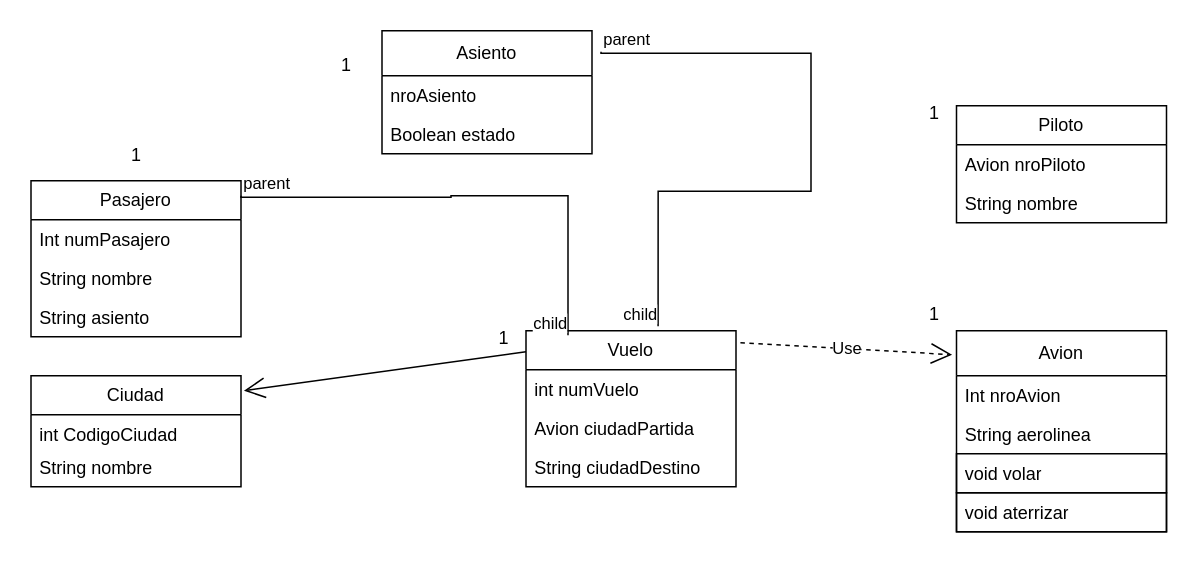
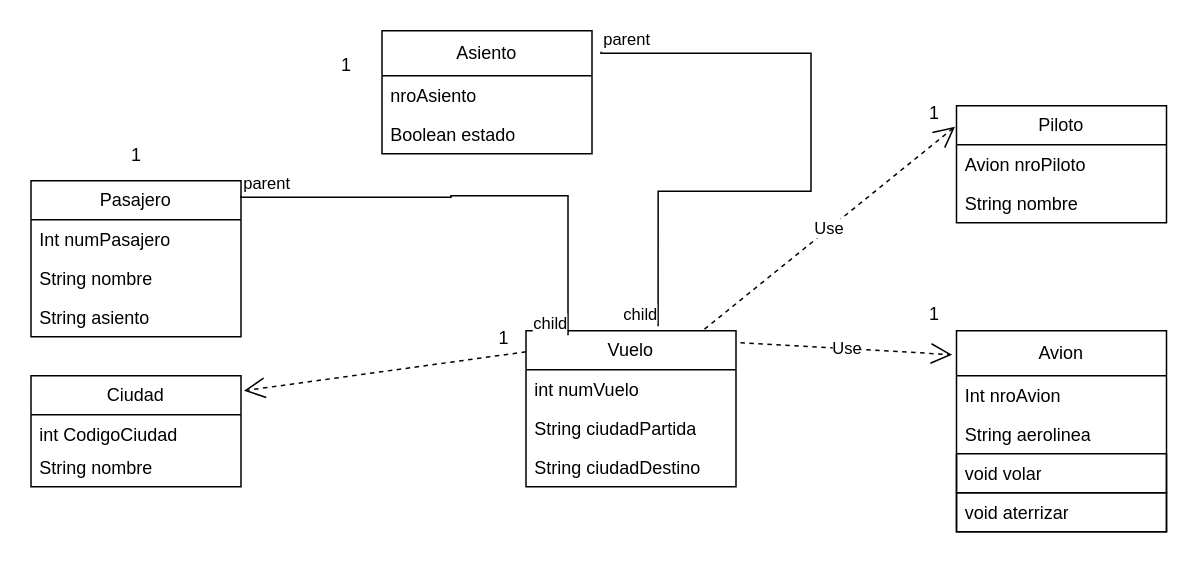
  <mxCell id="0" />
  <mxCell id="1" parent="0" />
  <mxCell id="2" value="Avion" style="swimlane;fontStyle=0;childLayout=stackLayout;horizontal=1;startSize=30;fillColor=none;horizontalStack=0;resizeParent=1;resizeParentMax=0;resizeLast=0;collapsible=1;marginBottom=0;whiteSpace=wrap;html=1;" vertex="1" parent="1"><mxGeometry x="637" y="220" width="140" height="134" as="geometry"><mxRectangle x="414" y="200" width="70" height="30" as="alternateBounds" /></mxGeometry></mxCell>
  <mxCell id="3" value="Int nroAvion" style="text;strokeColor=none;fillColor=none;align=left;verticalAlign=top;spacingLeft=4;spacingRight=4;overflow=hidden;rotatable=0;points=[[0,0.5],[1,0.5]];portConstraint=eastwest;whiteSpace=wrap;html=1;" vertex="1" parent="2"><mxGeometry y="30" width="140" height="26" as="geometry" /></mxCell>
  <mxCell id="4" value="String aerolinea" style="text;strokeColor=none;fillColor=none;align=left;verticalAlign=top;spacingLeft=4;spacingRight=4;overflow=hidden;rotatable=0;points=[[0,0.5],[1,0.5]];portConstraint=eastwest;whiteSpace=wrap;html=1;" vertex="1" parent="2"><mxGeometry y="56" width="140" height="26" as="geometry" /></mxCell>
  <mxCell id="5" value="void volar" style="text;strokeColor=default;fillColor=none;align=left;verticalAlign=top;spacingLeft=4;spacingRight=4;overflow=hidden;rotatable=0;points=[[0,0.5],[1,0.5]];portConstraint=eastwest;whiteSpace=wrap;html=1;" vertex="1" parent="2"><mxGeometry y="82" width="140" height="26" as="geometry" /></mxCell>
  <mxCell id="6" value="void aterrizar" style="text;strokeColor=default;fillColor=none;align=left;verticalAlign=top;spacingLeft=4;spacingRight=4;overflow=hidden;rotatable=0;points=[[0,0.5],[1,0.5]];portConstraint=eastwest;whiteSpace=wrap;html=1;" vertex="1" parent="2"><mxGeometry y="108" width="140" height="26" as="geometry" /></mxCell>
  <mxCell id="7" value="Vuelo" style="swimlane;fontStyle=0;childLayout=stackLayout;horizontal=1;startSize=26;fillColor=none;horizontalStack=0;resizeParent=1;resizeParentMax=0;resizeLast=0;collapsible=1;marginBottom=0;whiteSpace=wrap;html=1;" vertex="1" parent="1"><mxGeometry x="350" y="220" width="140" height="104" as="geometry"><mxRectangle x="680" y="50" width="70" height="30" as="alternateBounds" /></mxGeometry></mxCell>
  <mxCell id="8" value="int numVuelo" style="text;strokeColor=none;fillColor=none;align=left;verticalAlign=top;spacingLeft=4;spacingRight=4;overflow=hidden;rotatable=0;points=[[0,0.5],[1,0.5]];portConstraint=eastwest;whiteSpace=wrap;html=1;" vertex="1" parent="7"><mxGeometry y="26" width="140" height="26" as="geometry" /></mxCell>
- <mxCell id="9" value="Avion ciudadPartida" style="text;strokeColor=none;fillColor=none;align=left;verticalAlign=top;spacingLeft=4;spacingRight=4;overflow=hidden;rotatable=0;points=[[0,0.5],[1,0.5]];portConstraint=eastwest;whiteSpace=wrap;html=1;" vertex="1" parent="7"><mxGeometry y="52" width="140" height="26" as="geometry" /></mxCell>
+ <mxCell id="9" value="String ciudadPartida" style="text;strokeColor=none;fillColor=none;align=left;verticalAlign=top;spacingLeft=4;spacingRight=4;overflow=hidden;rotatable=0;points=[[0,0.5],[1,0.5]];portConstraint=eastwest;whiteSpace=wrap;html=1;" vertex="1" parent="7"><mxGeometry y="52" width="140" height="26" as="geometry" /></mxCell>
  <mxCell id="10" value="String ciudadDestino" style="text;strokeColor=none;fillColor=none;align=left;verticalAlign=top;spacingLeft=4;spacingRight=4;overflow=hidden;rotatable=0;points=[[0,0.5],[1,0.5]];portConstraint=eastwest;whiteSpace=wrap;html=1;" vertex="1" parent="7"><mxGeometry y="78" width="140" height="26" as="geometry" /></mxCell>
  <mxCell id="11" value="Ciudad" style="swimlane;fontStyle=0;childLayout=stackLayout;horizontal=1;startSize=26;fillColor=none;horizontalStack=0;resizeParent=1;resizeParentMax=0;resizeLast=0;collapsible=1;marginBottom=0;whiteSpace=wrap;html=1;" vertex="1" parent="1"><mxGeometry x="20" y="250" width="140" height="74" as="geometry"><mxRectangle x="590" y="50" width="80" height="30" as="alternateBounds" /></mxGeometry></mxCell>
  <mxCell id="12" value="int CodigoCiudad" style="text;strokeColor=none;fillColor=none;align=left;verticalAlign=top;spacingLeft=4;spacingRight=4;overflow=hidden;rotatable=0;points=[[0,0.5],[1,0.5]];portConstraint=eastwest;whiteSpace=wrap;html=1;" vertex="1" parent="11"><mxGeometry y="26" width="140" height="22" as="geometry" /></mxCell>
  <mxCell id="13" value="&lt;div&gt;String nombre&lt;/div&gt;&lt;div&gt;&lt;br&gt;&lt;/div&gt;" style="text;strokeColor=none;fillColor=none;align=left;verticalAlign=top;spacingLeft=4;spacingRight=4;overflow=hidden;rotatable=0;points=[[0,0.5],[1,0.5]];portConstraint=eastwest;whiteSpace=wrap;html=1;" vertex="1" parent="11"><mxGeometry y="48" width="140" height="26" as="geometry" /></mxCell>
  <mxCell id="14" value="Asiento" style="swimlane;fontStyle=0;childLayout=stackLayout;horizontal=1;startSize=30;fillColor=none;horizontalStack=0;resizeParent=1;resizeParentMax=0;resizeLast=0;collapsible=1;marginBottom=0;whiteSpace=wrap;html=1;" vertex="1" parent="1"><mxGeometry x="254" y="20" width="140" height="82" as="geometry"><mxRectangle x="680" y="100" width="80" height="30" as="alternateBounds" /></mxGeometry></mxCell>
  <mxCell id="15" value="nroAsiento" style="text;strokeColor=none;fillColor=none;align=left;verticalAlign=top;spacingLeft=4;spacingRight=4;overflow=hidden;rotatable=0;points=[[0,0.5],[1,0.5]];portConstraint=eastwest;whiteSpace=wrap;html=1;" vertex="1" parent="14"><mxGeometry y="30" width="140" height="26" as="geometry" /></mxCell>
  <mxCell id="16" value="Boolean estado" style="text;strokeColor=none;fillColor=none;align=left;verticalAlign=top;spacingLeft=4;spacingRight=4;overflow=hidden;rotatable=0;points=[[0,0.5],[1,0.5]];portConstraint=eastwest;whiteSpace=wrap;html=1;" vertex="1" parent="14"><mxGeometry y="56" width="140" height="26" as="geometry" /></mxCell>
  <mxCell id="17" value="Piloto" style="swimlane;fontStyle=0;childLayout=stackLayout;horizontal=1;startSize=26;fillColor=none;horizontalStack=0;resizeParent=1;resizeParentMax=0;resizeLast=0;collapsible=1;marginBottom=0;whiteSpace=wrap;html=1;" vertex="1" parent="1"><mxGeometry x="637" y="70" width="140" height="78" as="geometry"><mxRectangle x="590" y="100" width="70" height="30" as="alternateBounds" /></mxGeometry></mxCell>
  <mxCell id="18" value="Avion nroPiloto" style="text;strokeColor=none;fillColor=none;align=left;verticalAlign=top;spacingLeft=4;spacingRight=4;overflow=hidden;rotatable=0;points=[[0,0.5],[1,0.5]];portConstraint=eastwest;whiteSpace=wrap;html=1;" vertex="1" parent="17"><mxGeometry y="26" width="140" height="26" as="geometry" /></mxCell>
  <mxCell id="19" value="String nombre" style="text;strokeColor=none;fillColor=none;align=left;verticalAlign=top;spacingLeft=4;spacingRight=4;overflow=hidden;rotatable=0;points=[[0,0.5],[1,0.5]];portConstraint=eastwest;whiteSpace=wrap;html=1;" vertex="1" parent="17"><mxGeometry y="52" width="140" height="26" as="geometry" /></mxCell>
  <mxCell id="20" value="Pasajero" style="swimlane;fontStyle=0;childLayout=stackLayout;horizontal=1;startSize=26;fillColor=none;horizontalStack=0;resizeParent=1;resizeParentMax=0;resizeLast=0;collapsible=1;marginBottom=0;whiteSpace=wrap;html=1;" vertex="1" parent="1"><mxGeometry x="20" y="120" width="140" height="104" as="geometry"><mxRectangle x="170" y="80" width="90" height="30" as="alternateBounds" /></mxGeometry></mxCell>
  <mxCell id="21" value="" style="endArrow=none;html=1;edgeStyle=orthogonalEdgeStyle;rounded=0;entryX=0.2;entryY=0.029;entryDx=0;entryDy=0;entryPerimeter=0;" edge="1" parent="20" target="7"><mxGeometry relative="1" as="geometry"><mxPoint x="140" y="10" as="sourcePoint" /><mxPoint x="300" y="10" as="targetPoint" /><Array as="points"><mxPoint x="140" y="11" /><mxPoint x="280" y="11" /><mxPoint x="280" y="10" /><mxPoint x="358" y="10" /></Array></mxGeometry></mxCell>
  <mxCell id="22" value="parent" style="edgeLabel;resizable=0;html=1;align=left;verticalAlign=bottom;" connectable="0" vertex="1" parent="21"><mxGeometry x="-1" relative="1" as="geometry" /></mxCell>
  <mxCell id="23" value="child" style="edgeLabel;resizable=0;html=1;align=right;verticalAlign=bottom;" connectable="0" vertex="1" parent="21"><mxGeometry x="1" relative="1" as="geometry" /></mxCell>
  <mxCell id="24" value="Int numPasajero" style="text;strokeColor=none;fillColor=none;align=left;verticalAlign=top;spacingLeft=4;spacingRight=4;overflow=hidden;rotatable=0;points=[[0,0.5],[1,0.5]];portConstraint=eastwest;whiteSpace=wrap;html=1;" vertex="1" parent="20"><mxGeometry y="26" width="140" height="26" as="geometry" /></mxCell>
  <mxCell id="25" value="String nombre" style="text;strokeColor=none;fillColor=none;align=left;verticalAlign=top;spacingLeft=4;spacingRight=4;overflow=hidden;rotatable=0;points=[[0,0.5],[1,0.5]];portConstraint=eastwest;whiteSpace=wrap;html=1;" vertex="1" parent="20"><mxGeometry y="52" width="140" height="26" as="geometry" /></mxCell>
  <mxCell id="26" value="String asiento" style="text;strokeColor=none;fillColor=none;align=left;verticalAlign=top;spacingLeft=4;spacingRight=4;overflow=hidden;rotatable=0;points=[[0,0.5],[1,0.5]];portConstraint=eastwest;whiteSpace=wrap;html=1;" vertex="1" parent="20"><mxGeometry y="78" width="140" height="26" as="geometry" /></mxCell>
+ <mxCell id="27" value="Use" style="endArrow=open;endSize=12;dashed=1;html=1;rounded=0;exitX=0.85;exitY=-0.01;exitDx=0;exitDy=0;exitPerimeter=0;entryX=-0.007;entryY=0.179;entryDx=0;entryDy=0;entryPerimeter=0;" edge="1" parent="1" source="7" target="17"><mxGeometry width="160" relative="1" as="geometry"><mxPoint x="350" y="220" as="sourcePoint" /><mxPoint x="490" y="70" as="targetPoint" /></mxGeometry></mxCell>
  <mxCell id="28" value="Use" style="endArrow=open;endSize=12;dashed=1;html=1;rounded=0;entryX=-0.021;entryY=0.119;entryDx=0;entryDy=0;entryPerimeter=0;exitX=1.021;exitY=0.077;exitDx=0;exitDy=0;exitPerimeter=0;" edge="1" parent="1" source="7" target="2"><mxGeometry width="160" relative="1" as="geometry"><mxPoint x="610" y="390" as="sourcePoint" /><mxPoint x="491" y="299" as="targetPoint" /></mxGeometry></mxCell>
  <mxCell id="29" value="1" style="text;html=1;align=center;verticalAlign=middle;resizable=0;points=[];autosize=1;strokeColor=none;fillColor=none;" vertex="1" parent="1"><mxGeometry x="215" y="28" width="30" height="30" as="geometry" /></mxCell>
  <mxCell id="30" value="1" style="text;html=1;align=center;verticalAlign=middle;resizable=0;points=[];autosize=1;strokeColor=none;fillColor=none;" vertex="1" parent="1"><mxGeometry x="75" y="88" width="30" height="30" as="geometry" /></mxCell>
  <mxCell id="31" value="1" style="text;html=1;align=center;verticalAlign=middle;resizable=0;points=[];autosize=1;strokeColor=none;fillColor=none;" vertex="1" parent="1"><mxGeometry x="607" y="60" width="30" height="30" as="geometry" /></mxCell>
  <mxCell id="32" value="1" style="text;html=1;align=center;verticalAlign=middle;resizable=0;points=[];autosize=1;strokeColor=none;fillColor=none;" vertex="1" parent="1"><mxGeometry x="607" y="194" width="30" height="30" as="geometry" /></mxCell>
  <mxCell id="33" value="" style="endArrow=none;html=1;edgeStyle=orthogonalEdgeStyle;rounded=0;entryX=0.629;entryY=-0.029;entryDx=0;entryDy=0;entryPerimeter=0;" edge="1" parent="1" target="7"><mxGeometry relative="1" as="geometry"><mxPoint x="400" y="34" as="sourcePoint" /><mxPoint x="540" y="90" as="targetPoint" /><Array as="points"><mxPoint x="400" y="35" /><mxPoint x="540" y="35" /><mxPoint x="540" y="127" /><mxPoint x="438" y="127" /></Array></mxGeometry></mxCell>
  <mxCell id="34" value="parent" style="edgeLabel;resizable=0;html=1;align=left;verticalAlign=bottom;" connectable="0" vertex="1" parent="33"><mxGeometry x="-1" relative="1" as="geometry" /></mxCell>
  <mxCell id="35" value="child" style="edgeLabel;resizable=0;html=1;align=right;verticalAlign=bottom;" connectable="0" vertex="1" parent="33"><mxGeometry x="1" relative="1" as="geometry" /></mxCell>
- <mxCell id="36" value="" style="endArrow=open;endSize=12;dashed=0;html=1;rounded=0;entryX=1.014;entryY=0.135;entryDx=0;entryDy=0;exitX=0;exitY=0.135;exitDx=0;exitDy=0;entryPerimeter=0;exitPerimeter=0;" edge="1" parent="1" source="7" target="11"><mxGeometry width="160" relative="1" as="geometry"><mxPoint x="100" y="130" as="sourcePoint" /><mxPoint x="264" y="51" as="targetPoint" /></mxGeometry></mxCell>
+ <mxCell id="36" value="" style="endArrow=open;endSize=12;dashed=1;html=1;rounded=0;entryX=1.014;entryY=0.135;entryDx=0;entryDy=0;exitX=0;exitY=0.135;exitDx=0;exitDy=0;entryPerimeter=0;exitPerimeter=0;" edge="1" parent="1" source="7" target="11"><mxGeometry width="160" relative="1" as="geometry"><mxPoint x="100" y="130" as="sourcePoint" /><mxPoint x="264" y="51" as="targetPoint" /></mxGeometry></mxCell>
  <mxCell id="37" value="1" style="text;html=1;align=center;verticalAlign=middle;resizable=0;points=[];autosize=1;strokeColor=none;fillColor=none;" vertex="1" parent="1"><mxGeometry x="320" y="210" width="30" height="30" as="geometry" /></mxCell>
